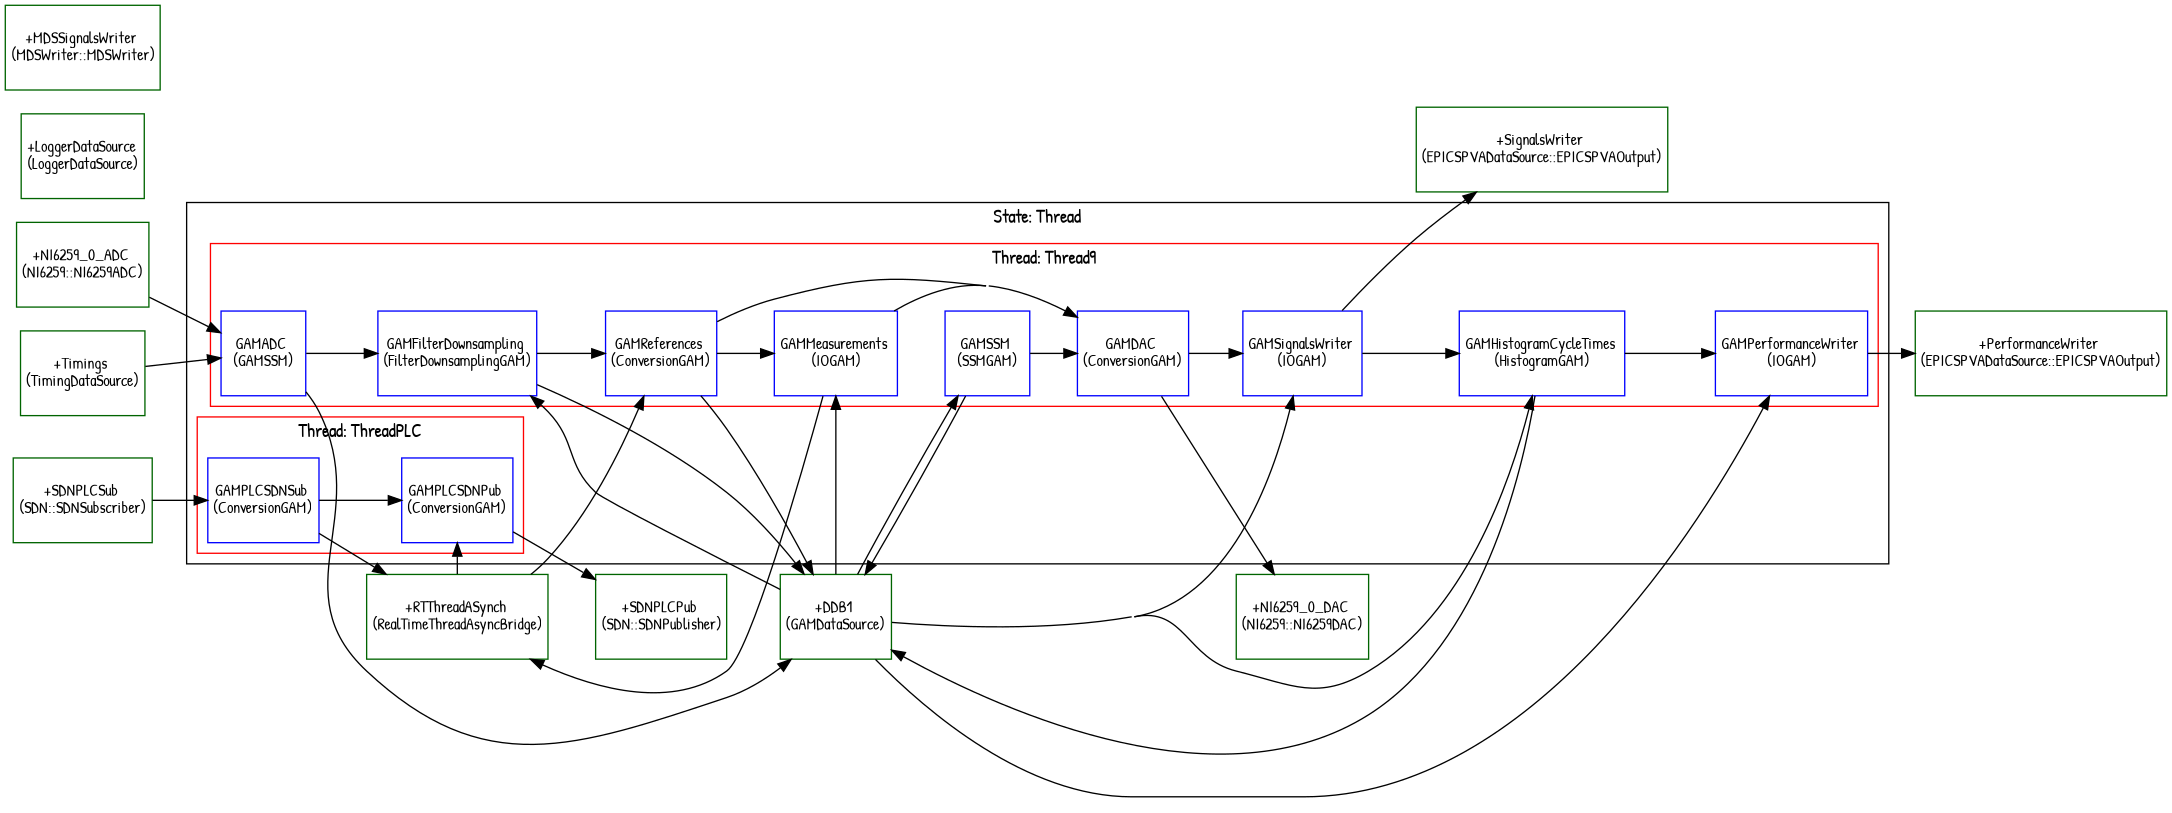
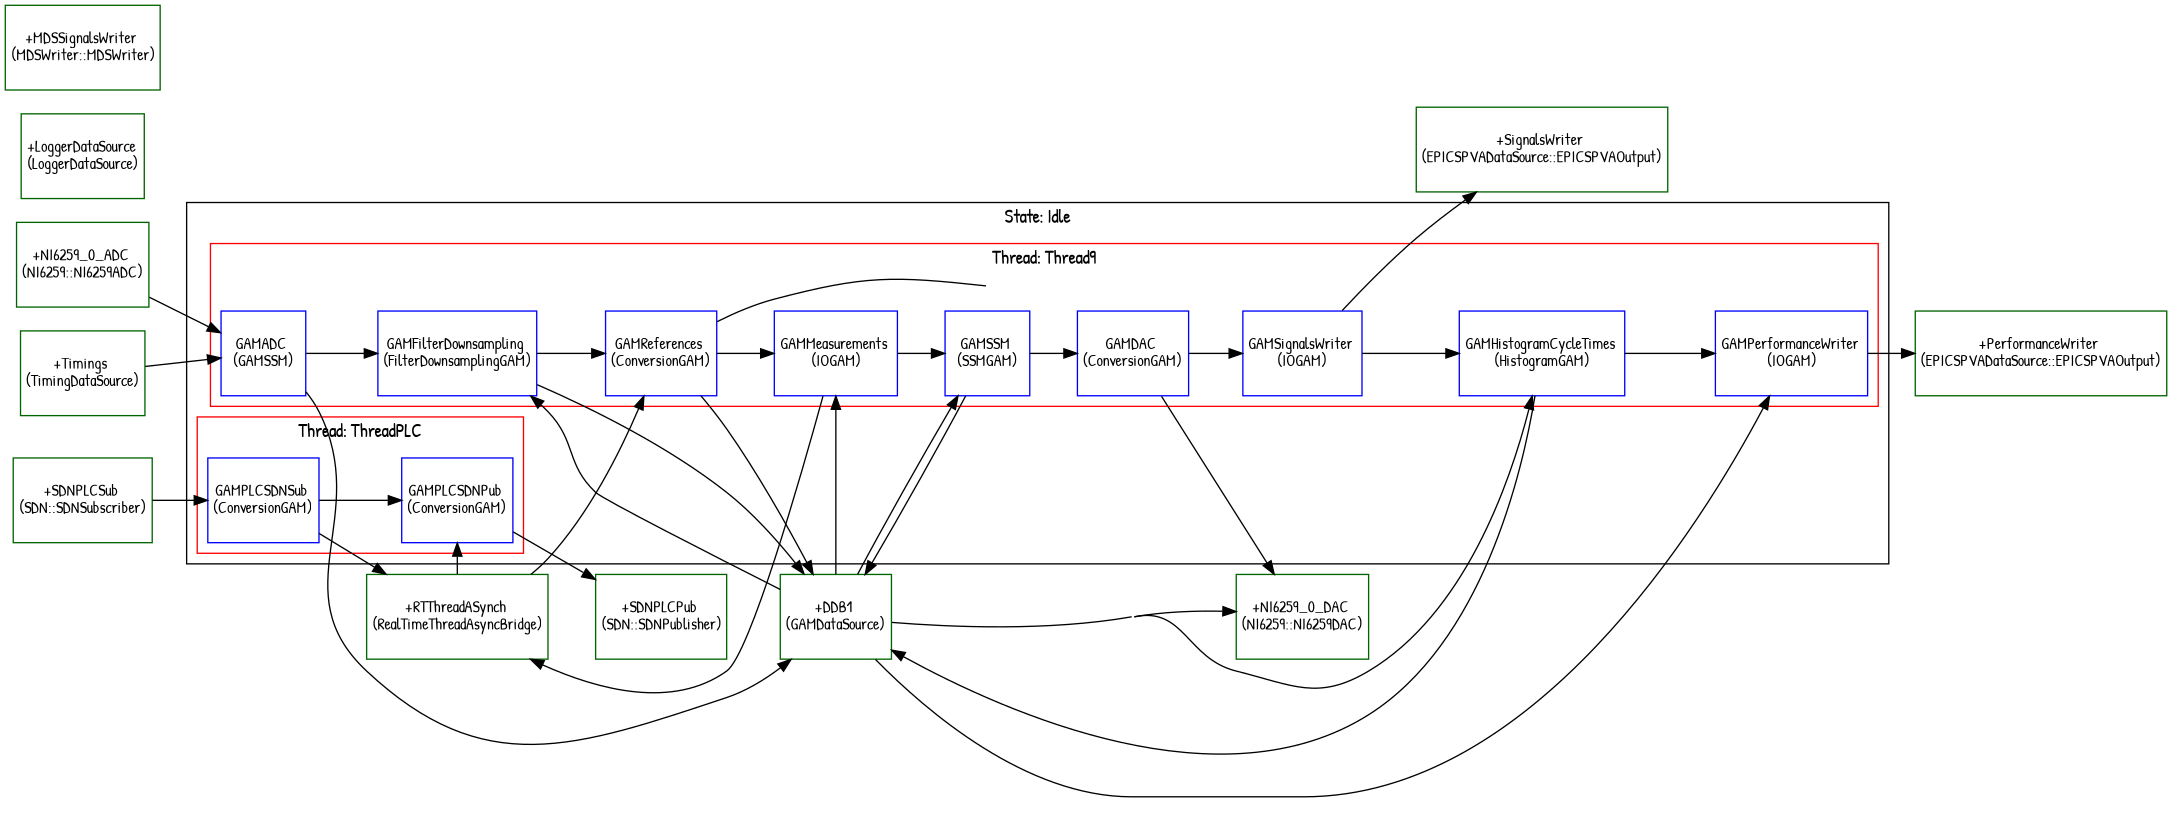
  digraph {
    concentrate=true
    fontname="Patrick Hand"
    rankdir=LR
    node [color=blue fillcolor=white fontname="Patrick Hand" margin=0 shape=box style=filled]
    edge [fontname="Patrick Hand"]
    n1 [label=<<TABLE border="0" cellborder="0"><TR><TD width="60" height="60"><font point-size="12">GAMADC <BR/>(GAMSSM)</font></TD></TR></TABLE>>]
    n2 [label=<<TABLE border="0" cellborder="0"><TR><TD width="60" height="60"><font point-size="12">GAMFilterDownsampling <BR/>(FilterDownsamplingGAM)</font></TD></TR></TABLE>>]
    n3 [label=<<TABLE border="0" cellborder="0"><TR><TD width="60" height="60"><font point-size="12">GAMReferences <BR/>(ConversionGAM)</font></TD></TR></TABLE>>]
    n4 [label=<<TABLE border="0" cellborder="0"><TR><TD width="60" height="60"><font point-size="12">GAMMeasurements <BR/>(IOGAM)</font></TD></TR></TABLE>>]
    n5 [label=<<TABLE border="0" cellborder="0"><TR><TD width="60" height="60"><font point-size="12">GAMSSM <BR/>(SSMGAM)</font></TD></TR></TABLE>>]
    n6 [label=<<TABLE border="0" cellborder="0"><TR><TD width="60" height="60"><font point-size="12">GAMDAC <BR/>(ConversionGAM)</font></TD></TR></TABLE>>]
    n7 [label=<<TABLE border="0" cellborder="0"><TR><TD width="60" height="60"><font point-size="12">GAMSignalsWriter <BR/>(IOGAM)</font></TD></TR></TABLE>>]
    n8 [label=<<TABLE border="0" cellborder="0"><TR><TD width="60" height="60"><font point-size="12">GAMHistogramCycleTimes <BR/>(HistogramGAM)</font></TD></TR></TABLE>>]
    n9 [label=<<TABLE border="0" cellborder="0"><TR><TD width="60" height="60"><font point-size="12">GAMPerformanceWriter <BR/>(IOGAM)</font></TD></TR></TABLE>>]
    n10 [label=<<TABLE border="0" cellborder="0"><TR><TD width="60" height="60"><font point-size="12">GAMPLCSDNSub <BR/>(ConversionGAM)</font></TD></TR></TABLE>>]
    n11 [label=<<TABLE border="0" cellborder="0"><TR><TD width="60" height="60"><font point-size="12">GAMPLCSDNPub <BR/>(ConversionGAM)</font></TD></TR></TABLE>>]
    n12 [color=darkgreen label=<<TABLE border="0" cellborder="0"><TR><TD width="60" height="60"><font point-size="12">+DDB1 <BR/>(GAMDataSource)</font></TD></TR></TABLE>>]
    n13 [color=darkgreen label=<<TABLE border="0" cellborder="0"><TR><TD width="60" height="60"><font point-size="12">+RTThreadASynch <BR/>(RealTimeThreadAsyncBridge)</font></TD></TR></TABLE>>]
    n14 [color=darkgreen label=<<TABLE border="0" cellborder="0"><TR><TD width="60" height="60"><font point-size="12">+NI6259_0_DAC <BR/>(NI6259::NI6259DAC)</font></TD></TR></TABLE>>]
    n15 [color=darkgreen label=<<TABLE border="0" cellborder="0"><TR><TD width="60" height="60"><font point-size="12">+SignalsWriter <BR/>(EPICSPVADataSource::EPICSPVAOutput)</font></TD></TR></TABLE>>]
    n16 [color=darkgreen label=<<TABLE border="0" cellborder="0"><TR><TD width="60" height="60"><font point-size="12">+PerformanceWriter <BR/>(EPICSPVADataSource::EPICSPVAOutput)</font></TD></TR></TABLE>>]
    n17 [color=darkgreen label=<<TABLE border="0" cellborder="0"><TR><TD width="60" height="60"><font point-size="12">+SDNPLCPub <BR/>(SDN::SDNPublisher)</font></TD></TR></TABLE>>]
    n18 [color=darkgreen label=<<TABLE border="0" cellborder="0"><TR><TD width="60" height="60"><font point-size="12">+LoggerDataSource <BR/>(LoggerDataSource)</font></TD></TR></TABLE>>]
    n19 [color=darkgreen label=<<TABLE border="0" cellborder="0"><TR><TD width="60" height="60"><font point-size="12">+Timings <BR/>(TimingDataSource)</font></TD></TR></TABLE>>]
    n20 [color=darkgreen label=<<TABLE border="0" cellborder="0"><TR><TD width="60" height="60"><font point-size="12">+MDSSignalsWriter <BR/>(MDSWriter::MDSWriter)</font></TD></TR></TABLE>>]
    n21 [color=darkgreen label=<<TABLE border="0" cellborder="0"><TR><TD width="60" height="60"><font point-size="12">+SDNPLCSub <BR/>(SDN::SDNSubscriber)</font></TD></TR></TABLE>>]
    n22 [color=darkgreen label=<<TABLE border="0" cellborder="0"><TR><TD width="60" height="60"><font point-size="12">+NI6259_0_ADC <BR/>(NI6259::NI6259ADC)</font></TD></TR></TABLE>>]
    subgraph cluster_1 {
-     label="State: Thread"
+     label="State: Idle"
      subgraph cluster_2 {
        color=red
        label="Thread: Thread9"
        n1
        n2
        n3
        n4
        n5
        n6
        n7
        n8
        n9
      }
      subgraph cluster_3 {
        color=red
        label="Thread: ThreadPLC"
        n10
        n11
      }
    }
    n1 -> n2
    n1 -> n12
    n2 -> n3
    n2 -> n12
    n3 -> n4
    n3 -> n6
    n3 -> n12
-   n4 -> n6
+   n4 -> n5
    n4 -> n13
    n5 -> n6
    n5 -> n12
    n6 -> n7
    n6 -> n14
    n7 -> n8
    n7 -> n15
    n8 -> n9
    n8 -> n12
    n9 -> n16
    n10 -> n11
    n10 -> n13
    n11 -> n17
    n12 -> n2
    n12 -> n4
    n12 -> n5
-   n12 -> n7
+   n12 -> n14
    n12 -> n8
    n12 -> n9
    n13 -> n3
    n13 -> n11
    n19 -> n1
    n21 -> n10
    n22 -> n1
  }
